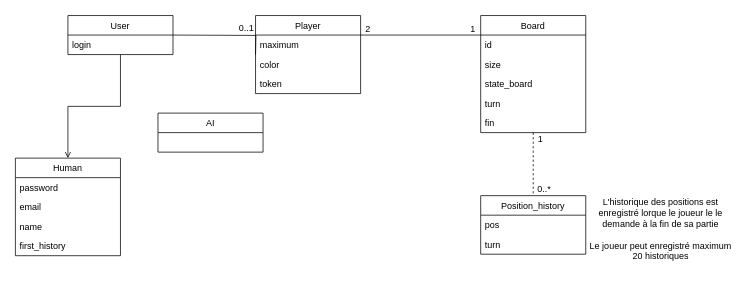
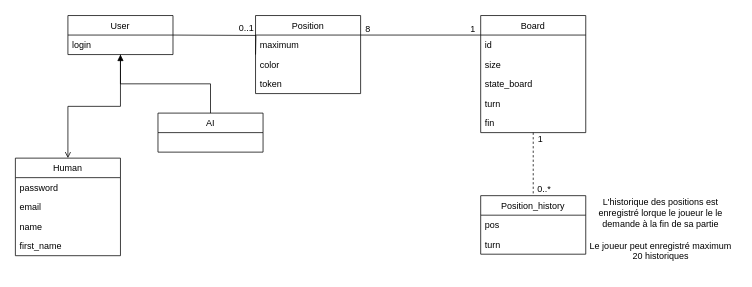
  <mxCell id="0" />
  <mxCell id="1" parent="0" />
- <mxCell id="2" value="Player" style="swimlane;fontStyle=0;childLayout=stackLayout;horizontal=1;startSize=26;fillColor=none;horizontalStack=0;resizeParent=1;resizeParentMax=0;resizeLast=0;collapsible=1;marginBottom=0;" parent="1" vertex="1"><mxGeometry x="340" y="20" width="140" height="104" as="geometry" /></mxCell>
+ <mxCell id="2" value="Position" style="swimlane;fontStyle=0;childLayout=stackLayout;horizontal=1;startSize=26;fillColor=none;horizontalStack=0;resizeParent=1;resizeParentMax=0;resizeLast=0;collapsible=1;marginBottom=0;" parent="1" vertex="1"><mxGeometry x="340" y="20" width="140" height="104" as="geometry" /></mxCell>
  <mxCell id="3" value="maximum" style="text;strokeColor=none;fillColor=none;align=left;verticalAlign=top;spacingLeft=4;spacingRight=4;overflow=hidden;rotatable=0;points=[[0,0.5],[1,0.5]];portConstraint=eastwest;" parent="2" vertex="1"><mxGeometry y="26" width="140" height="26" as="geometry" /></mxCell>
  <mxCell id="4" value="color" style="text;strokeColor=none;fillColor=none;align=left;verticalAlign=top;spacingLeft=4;spacingRight=4;overflow=hidden;rotatable=0;points=[[0,0.5],[1,0.5]];portConstraint=eastwest;" parent="2" vertex="1"><mxGeometry y="52" width="140" height="26" as="geometry" /></mxCell>
  <mxCell id="5" value="token&#10;" style="text;strokeColor=none;fillColor=none;align=left;verticalAlign=top;spacingLeft=4;spacingRight=4;overflow=hidden;rotatable=0;points=[[0,0.5],[1,0.5]];portConstraint=eastwest;" parent="2" vertex="1"><mxGeometry y="78" width="140" height="26" as="geometry" /></mxCell>
  <mxCell id="6" style="edgeStyle=orthogonalEdgeStyle;rounded=0;orthogonalLoop=1;jettySize=auto;html=1;startArrow=none;startFill=0;endArrow=none;endFill=0;" parent="1" edge="1"><mxGeometry relative="1" as="geometry"><mxPoint x="640" y="46" as="sourcePoint" /><mxPoint x="480" y="46" as="targetPoint" /></mxGeometry></mxCell>
  <mxCell id="7" style="edgeStyle=orthogonalEdgeStyle;rounded=0;orthogonalLoop=1;jettySize=auto;html=1;entryX=0.5;entryY=0;entryDx=0;entryDy=0;startArrow=none;startFill=0;endArrow=none;endFill=0;dashed=1;" parent="1" source="8" target="25" edge="1"><mxGeometry relative="1" as="geometry" /></mxCell>
  <mxCell id="8" value="Board" style="swimlane;fontStyle=0;childLayout=stackLayout;horizontal=1;startSize=26;fillColor=none;horizontalStack=0;resizeParent=1;resizeParentMax=0;resizeLast=0;collapsible=1;marginBottom=0;" parent="1" vertex="1"><mxGeometry x="640" y="20" width="140" height="156" as="geometry" /></mxCell>
  <mxCell id="9" value="id" style="text;strokeColor=none;fillColor=none;align=left;verticalAlign=top;spacingLeft=4;spacingRight=4;overflow=hidden;rotatable=0;points=[[0,0.5],[1,0.5]];portConstraint=eastwest;" parent="8" vertex="1"><mxGeometry y="26" width="140" height="26" as="geometry" /></mxCell>
  <mxCell id="10" value="size" style="text;strokeColor=none;fillColor=none;align=left;verticalAlign=top;spacingLeft=4;spacingRight=4;overflow=hidden;rotatable=0;points=[[0,0.5],[1,0.5]];portConstraint=eastwest;" parent="8" vertex="1"><mxGeometry y="52" width="140" height="26" as="geometry" /></mxCell>
  <mxCell id="11" value="state_board" style="text;strokeColor=none;fillColor=none;align=left;verticalAlign=top;spacingLeft=4;spacingRight=4;overflow=hidden;rotatable=0;points=[[0,0.5],[1,0.5]];portConstraint=eastwest;" parent="8" vertex="1"><mxGeometry y="78" width="140" height="26" as="geometry" /></mxCell>
  <mxCell id="12" value="turn" style="text;strokeColor=none;fillColor=none;align=left;verticalAlign=top;spacingLeft=4;spacingRight=4;overflow=hidden;rotatable=0;points=[[0,0.5],[1,0.5]];portConstraint=eastwest;" parent="8" vertex="1"><mxGeometry y="104" width="140" height="26" as="geometry" /></mxCell>
  <mxCell id="13" value="fin" style="text;strokeColor=none;fillColor=none;align=left;verticalAlign=top;spacingLeft=4;spacingRight=4;overflow=hidden;rotatable=0;points=[[0,0.5],[1,0.5]];portConstraint=eastwest;" parent="8" vertex="1"><mxGeometry y="130" width="140" height="26" as="geometry" /></mxCell>
  <mxCell id="14" style="edgeStyle=orthogonalEdgeStyle;rounded=0;orthogonalLoop=1;jettySize=auto;html=1;startArrow=none;startFill=0;endArrow=none;endFill=0;" parent="1" edge="1"><mxGeometry relative="1" as="geometry"><mxPoint x="230" y="46" as="sourcePoint" /><mxPoint x="340" y="72" as="targetPoint" /></mxGeometry></mxCell>
  <mxCell id="15" style="edgeStyle=orthogonalEdgeStyle;rounded=0;orthogonalLoop=1;jettySize=auto;html=1;entryX=0.5;entryY=0;entryDx=0;entryDy=0;startArrow=none;startFill=0;endArrow=open;endFill=0;" parent="1" source="17" target="19" edge="1"><mxGeometry relative="1" as="geometry" /></mxCell>
+ <mxCell id="16" style="edgeStyle=orthogonalEdgeStyle;rounded=0;orthogonalLoop=1;jettySize=auto;html=1;entryX=0.5;entryY=0;entryDx=0;entryDy=0;startArrow=block;startFill=1;endArrow=none;endFill=0;" parent="1" source="17" target="24" edge="1"><mxGeometry relative="1" as="geometry" /></mxCell>
  <mxCell id="17" value="User" style="swimlane;fontStyle=0;childLayout=stackLayout;horizontal=1;startSize=26;fillColor=none;horizontalStack=0;resizeParent=1;resizeParentMax=0;resizeLast=0;collapsible=1;marginBottom=0;" parent="1" vertex="1"><mxGeometry x="90" y="20" width="140" height="52" as="geometry" /></mxCell>
  <mxCell id="18" value="login" style="text;strokeColor=none;fillColor=none;align=left;verticalAlign=top;spacingLeft=4;spacingRight=4;overflow=hidden;rotatable=0;points=[[0,0.5],[1,0.5]];portConstraint=eastwest;fontStyle=0" parent="17" vertex="1"><mxGeometry y="26" width="140" height="26" as="geometry" /></mxCell>
  <mxCell id="19" value="Human" style="swimlane;fontStyle=0;childLayout=stackLayout;horizontal=1;startSize=26;fillColor=none;horizontalStack=0;resizeParent=1;resizeParentMax=0;resizeLast=0;collapsible=1;marginBottom=0;" parent="1" vertex="1"><mxGeometry x="20" y="210" width="140" height="130" as="geometry" /></mxCell>
  <mxCell id="20" value="password" style="text;strokeColor=none;fillColor=none;align=left;verticalAlign=top;spacingLeft=4;spacingRight=4;overflow=hidden;rotatable=0;points=[[0,0.5],[1,0.5]];portConstraint=eastwest;" parent="19" vertex="1"><mxGeometry y="26" width="140" height="26" as="geometry" /></mxCell>
  <mxCell id="21" value="email" style="text;strokeColor=none;fillColor=none;align=left;verticalAlign=top;spacingLeft=4;spacingRight=4;overflow=hidden;rotatable=0;points=[[0,0.5],[1,0.5]];portConstraint=eastwest;" parent="19" vertex="1"><mxGeometry y="52" width="140" height="26" as="geometry" /></mxCell>
  <mxCell id="22" value="name" style="text;strokeColor=none;fillColor=none;align=left;verticalAlign=top;spacingLeft=4;spacingRight=4;overflow=hidden;rotatable=0;points=[[0,0.5],[1,0.5]];portConstraint=eastwest;" parent="19" vertex="1"><mxGeometry y="78" width="140" height="26" as="geometry" /></mxCell>
- <mxCell id="23" value="first_history" style="text;strokeColor=none;fillColor=none;align=left;verticalAlign=top;spacingLeft=4;spacingRight=4;overflow=hidden;rotatable=0;points=[[0,0.5],[1,0.5]];portConstraint=eastwest;" parent="19" vertex="1"><mxGeometry y="104" width="140" height="26" as="geometry" /></mxCell>
+ <mxCell id="23" value="first_name" style="text;strokeColor=none;fillColor=none;align=left;verticalAlign=top;spacingLeft=4;spacingRight=4;overflow=hidden;rotatable=0;points=[[0,0.5],[1,0.5]];portConstraint=eastwest;" parent="19" vertex="1"><mxGeometry y="104" width="140" height="26" as="geometry" /></mxCell>
  <mxCell id="24" value="AI" style="swimlane;fontStyle=0;childLayout=stackLayout;horizontal=1;startSize=26;fillColor=none;horizontalStack=0;resizeParent=1;resizeParentMax=0;resizeLast=0;collapsible=1;marginBottom=0;" parent="1" vertex="1"><mxGeometry x="210" y="150" width="140" height="52" as="geometry" /></mxCell>
  <mxCell id="25" value="Position_history" style="swimlane;fontStyle=0;childLayout=stackLayout;horizontal=1;startSize=26;fillColor=none;horizontalStack=0;resizeParent=1;resizeParentMax=0;resizeLast=0;collapsible=1;marginBottom=0;" parent="1" vertex="1"><mxGeometry x="640" y="260" width="140" height="78" as="geometry" /></mxCell>
  <mxCell id="26" value="pos" style="text;strokeColor=none;fillColor=none;align=left;verticalAlign=top;spacingLeft=4;spacingRight=4;overflow=hidden;rotatable=0;points=[[0,0.5],[1,0.5]];portConstraint=eastwest;" parent="25" vertex="1"><mxGeometry y="26" width="140" height="26" as="geometry" /></mxCell>
  <mxCell id="27" value="turn" style="text;strokeColor=none;fillColor=none;align=left;verticalAlign=top;spacingLeft=4;spacingRight=4;overflow=hidden;rotatable=0;points=[[0,0.5],[1,0.5]];portConstraint=eastwest;" parent="25" vertex="1"><mxGeometry y="52" width="140" height="26" as="geometry" /></mxCell>
  <mxCell id="28" value="1" style="text;html=1;strokeColor=none;fillColor=none;align=center;verticalAlign=middle;whiteSpace=wrap;rounded=0;" parent="1" vertex="1"><mxGeometry x="690" y="170" width="60" height="30" as="geometry" /></mxCell>
  <mxCell id="29" value="0..*" style="text;html=1;strokeColor=none;fillColor=none;align=center;verticalAlign=middle;whiteSpace=wrap;rounded=0;" parent="1" vertex="1"><mxGeometry x="695" y="237" width="60" height="30" as="geometry" /></mxCell>
- <mxCell id="30" value="2" style="text;html=1;strokeColor=none;fillColor=none;align=center;verticalAlign=middle;whiteSpace=wrap;rounded=0;" parent="1" vertex="1"><mxGeometry x="460" y="23" width="60" height="30" as="geometry" /></mxCell>
+ <mxCell id="30" value="8" style="text;html=1;strokeColor=none;fillColor=none;align=center;verticalAlign=middle;whiteSpace=wrap;rounded=0;" parent="1" vertex="1"><mxGeometry x="460" y="23" width="60" height="30" as="geometry" /></mxCell>
  <mxCell id="31" value="1" style="text;html=1;strokeColor=none;fillColor=none;align=center;verticalAlign=middle;whiteSpace=wrap;rounded=0;" parent="1" vertex="1"><mxGeometry x="600" y="23" width="60" height="30" as="geometry" /></mxCell>
  <mxCell id="32" value="0..1" style="text;html=1;strokeColor=none;fillColor=none;align=center;verticalAlign=middle;whiteSpace=wrap;rounded=0;" parent="1" vertex="1"><mxGeometry x="298" y="22" width="60" height="30" as="geometry" /></mxCell>
  <mxCell id="33" value="L'historique des positions est enregistré lorque le joueur le le demande à la fin de sa partie&lt;br&gt;&lt;br&gt;Le joueur peut enregistré maximum 20 historiques" style="text;html=1;strokeColor=none;fillColor=none;align=center;verticalAlign=middle;whiteSpace=wrap;rounded=0;" parent="1" vertex="1"><mxGeometry x="780" y="250" width="200" height="110" as="geometry" /></mxCell>
